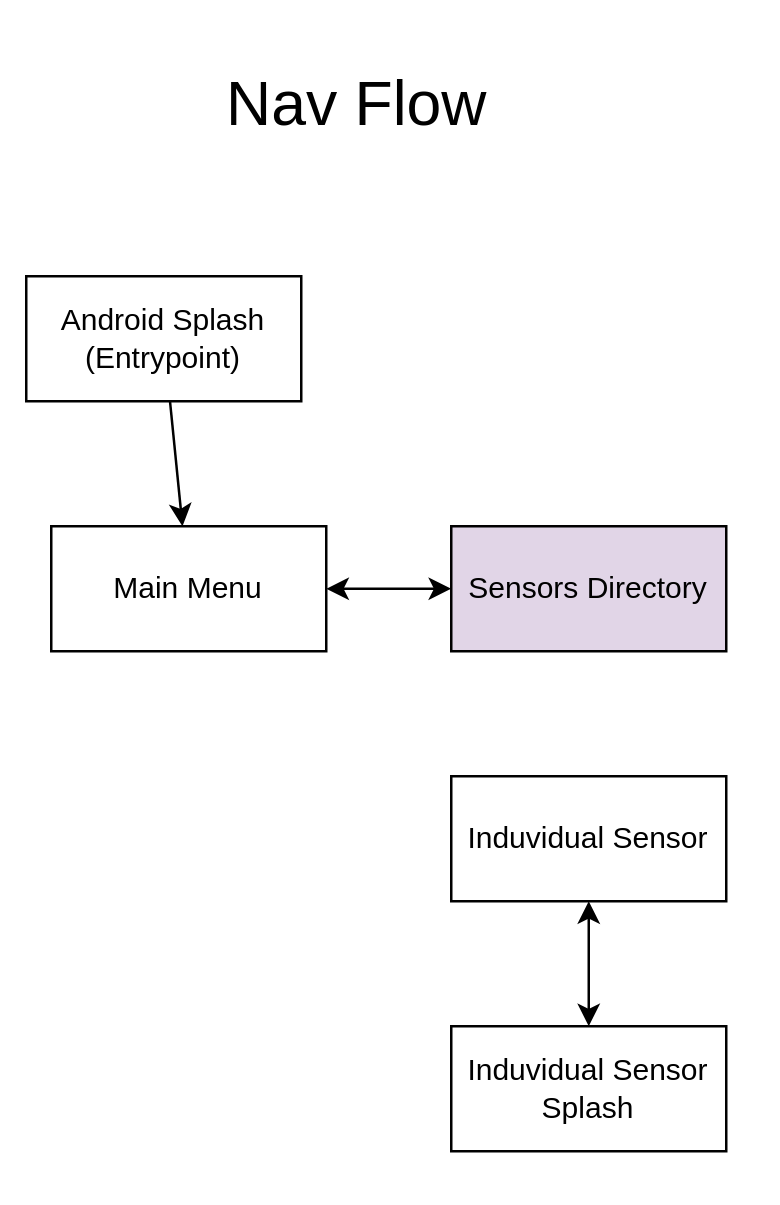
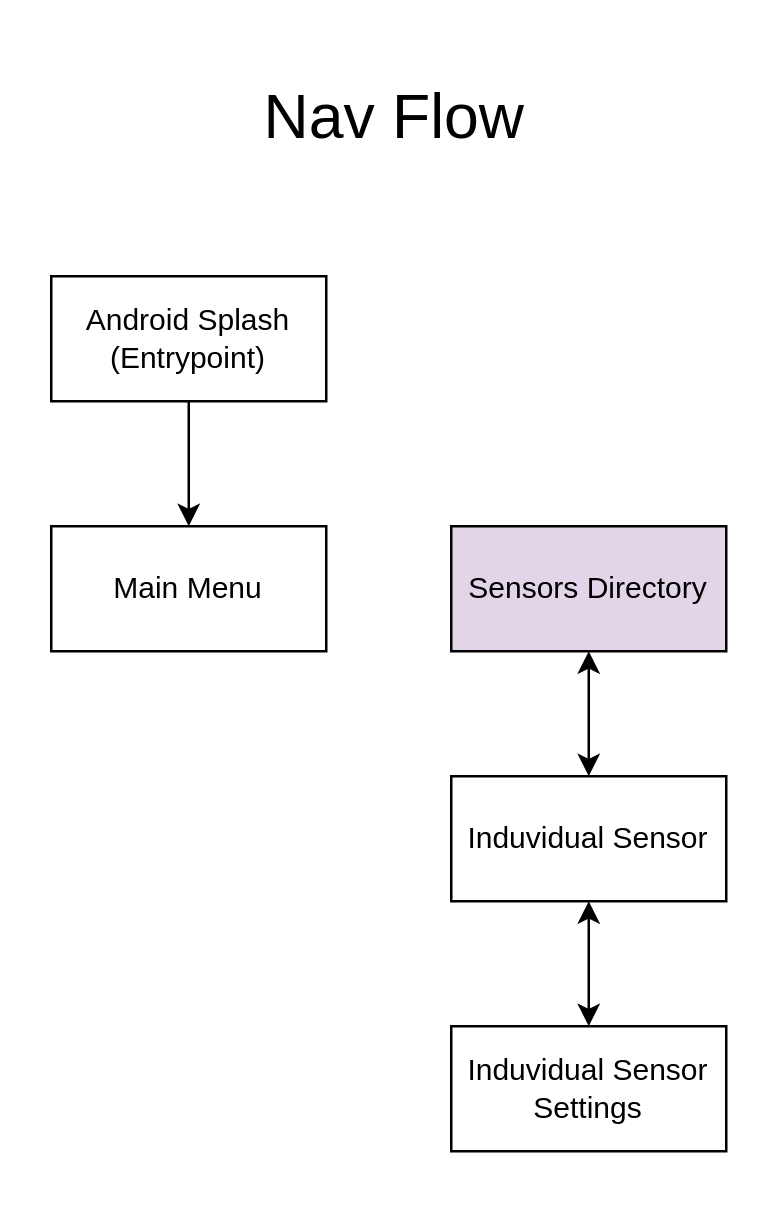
  <mxCell id="0" />
  <mxCell id="1" parent="0" />
  <mxCell id="2" style="edgeStyle=none;html=1;" parent="1" source="3" target="4" edge="1"><mxGeometry relative="1" as="geometry" /></mxCell>
- <mxCell id="3" value="Android Splash&lt;br&gt;(Entrypoint)" style="html=1;whiteSpace=wrap;" parent="1" vertex="1"><mxGeometry x="10" y="110" width="110" height="50" as="geometry" /></mxCell>
+ <mxCell id="3" value="Android Splash&lt;br&gt;(Entrypoint)" style="html=1;whiteSpace=wrap;" parent="1" vertex="1"><mxGeometry x="20" y="110" width="110" height="50" as="geometry" /></mxCell>
  <mxCell id="4" value="Main Menu" style="html=1;whiteSpace=wrap;" parent="1" vertex="1"><mxGeometry x="20" y="210" width="110" height="50" as="geometry" /></mxCell>
- <mxCell id="5" style="edgeStyle=none;html=1;startArrow=classic;startFill=1;" parent="1" source="6" target="4" edge="1"><mxGeometry relative="1" as="geometry" /></mxCell>
+ <mxCell id="5" style="edgeStyle=none;html=1;entryX=0.5;entryY=0;entryDx=0;entryDy=0;startArrow=classic;startFill=1;" parent="1" source="6" target="8" edge="1"><mxGeometry relative="1" as="geometry" /></mxCell>
  <mxCell id="6" value="Sensors Directory" style="html=1;whiteSpace=wrap;fillColor=#e1d5e7;" parent="1" vertex="1"><mxGeometry x="180" y="210" width="110" height="50" as="geometry" /></mxCell>
  <mxCell id="7" style="edgeStyle=none;html=1;entryX=0.5;entryY=0;entryDx=0;entryDy=0;startArrow=classic;startFill=1;" parent="1" source="8" target="9" edge="1"><mxGeometry relative="1" as="geometry" /></mxCell>
  <mxCell id="8" value="Induvidual Sensor" style="html=1;whiteSpace=wrap;" parent="1" vertex="1"><mxGeometry x="180" y="310" width="110" height="50" as="geometry" /></mxCell>
- <mxCell id="9" value="Induvidual Sensor&lt;br&gt;Splash" style="html=1;whiteSpace=wrap;" parent="1" vertex="1"><mxGeometry x="180" y="410" width="110" height="50" as="geometry" /></mxCell>
- <mxCell id="10" value="Nav Flow" style="text;html=1;align=center;verticalAlign=middle;whiteSpace=wrap;rounded=0;fontSize=25;" parent="1" vertex="1"><mxGeometry x="65" y="15" width="155" height="50" as="geometry" /></mxCell>
+ <mxCell id="9" value="Induvidual Sensor&lt;br&gt;Settings" style="html=1;whiteSpace=wrap;" parent="1" vertex="1"><mxGeometry x="180" y="410" width="110" height="50" as="geometry" /></mxCell>
+ <mxCell id="10" value="Nav Flow" style="text;html=1;align=center;verticalAlign=middle;whiteSpace=wrap;rounded=0;fontSize=25;" parent="1" vertex="1"><mxGeometry x="80" y="20" width="155" height="50" as="geometry" /></mxCell>
